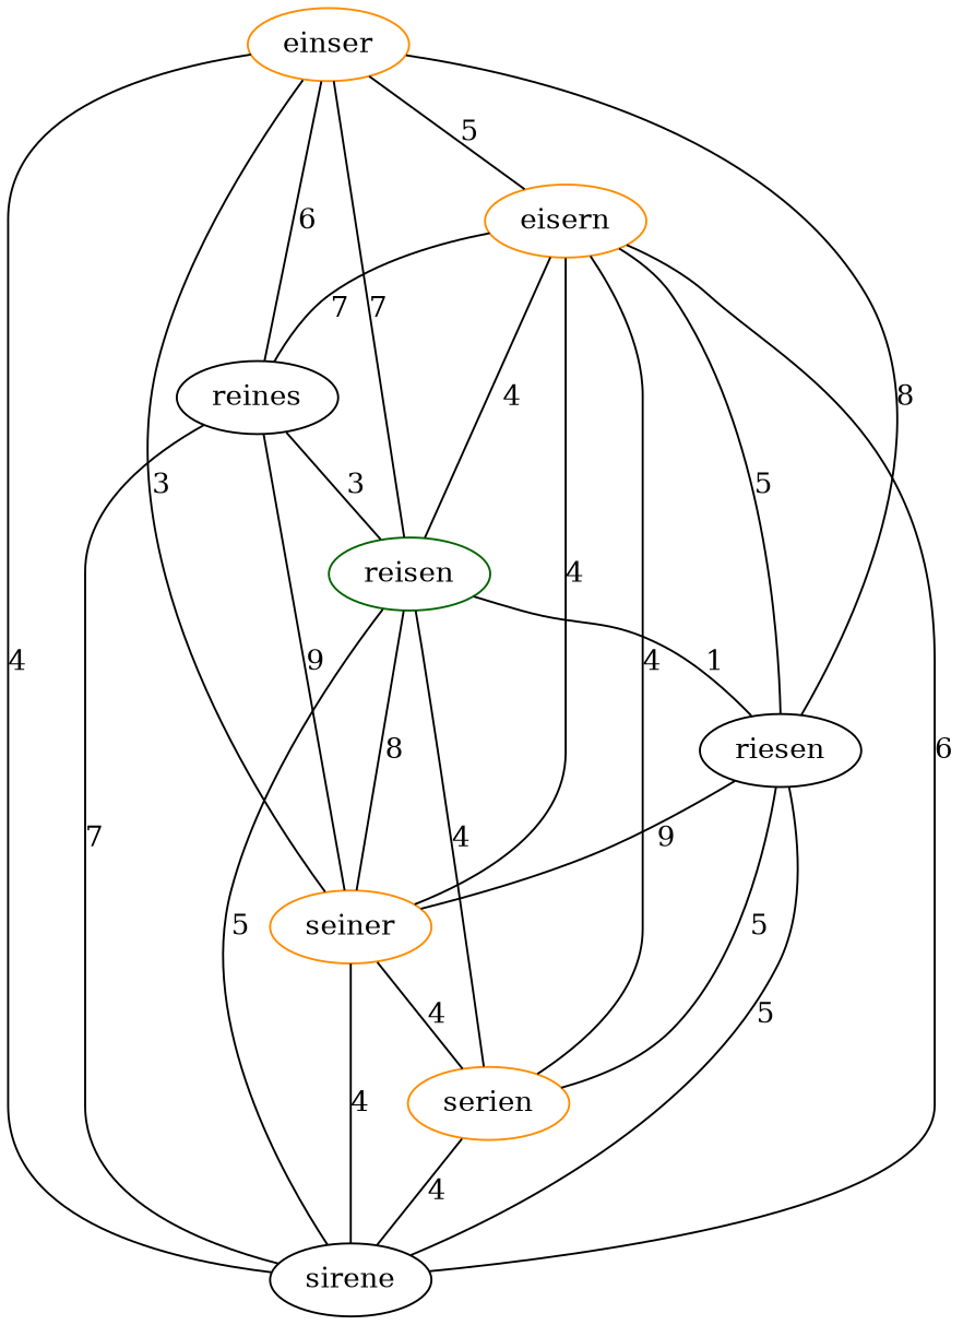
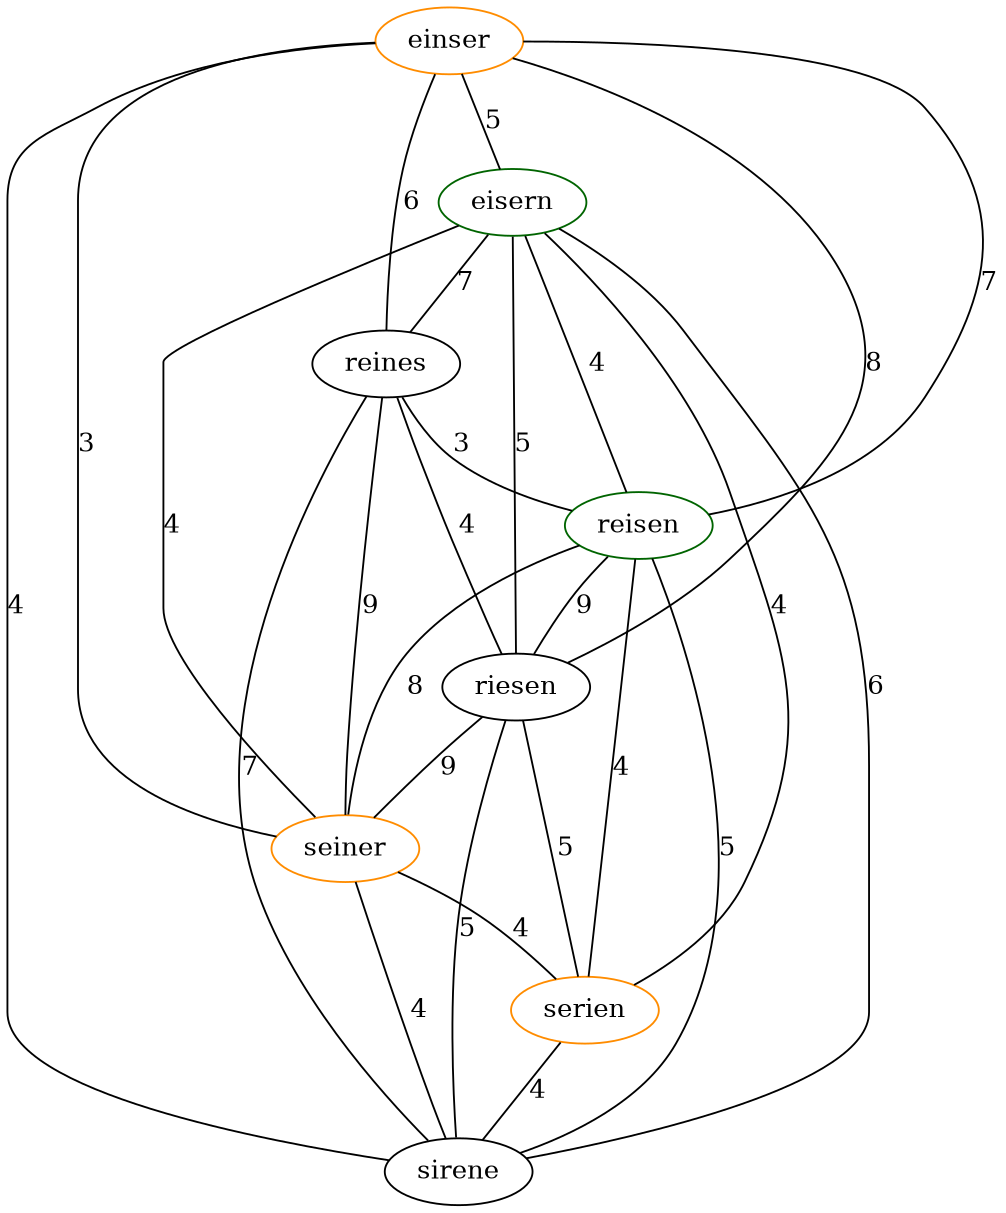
  graph {
    node [color=darkorange]
    einser
-   eisern
+   eisern [color=darkgreen]
    reines [color=black]
    reisen [color=darkgreen]
    riesen [color=black]
    seiner
    sirene [color=black]
    serien
    einser -- eisern [label=5]
    einser -- reines [label=6]
    einser -- reisen [label=7]
    einser -- riesen [label=8]
    einser -- seiner [label=3]
    einser -- sirene [label=4]
    eisern -- reines [label=7]
    eisern -- reisen [label=4]
    eisern -- riesen [label=5]
    eisern -- seiner [label=4]
    eisern -- sirene [label=6]
    eisern -- serien [label=4]
    reines -- reisen [label=3]
+   reines -- riesen [label=4]
    reines -- seiner [label=9]
    reines -- sirene [label=7]
-   reisen -- riesen [label=1]
+   reisen -- riesen [label=9]
    reisen -- seiner [label=8]
    reisen -- sirene [label=5]
    reisen -- serien [label=4]
    riesen -- seiner [label=9]
    riesen -- sirene [label=5]
    riesen -- serien [label=5]
    seiner -- sirene [label=4]
    seiner -- serien [label=4]
    serien -- sirene [label=4]
  }
